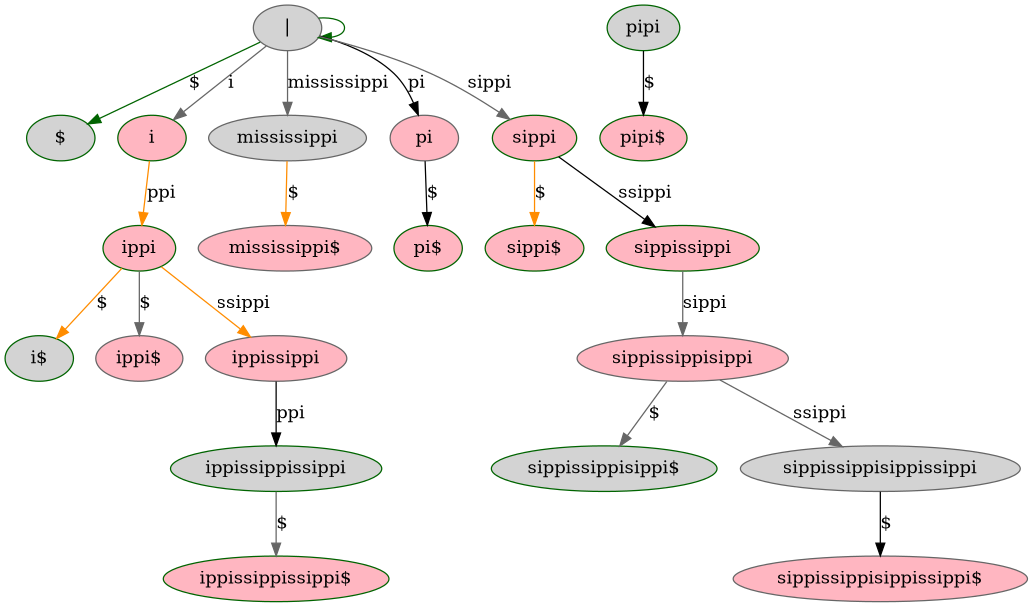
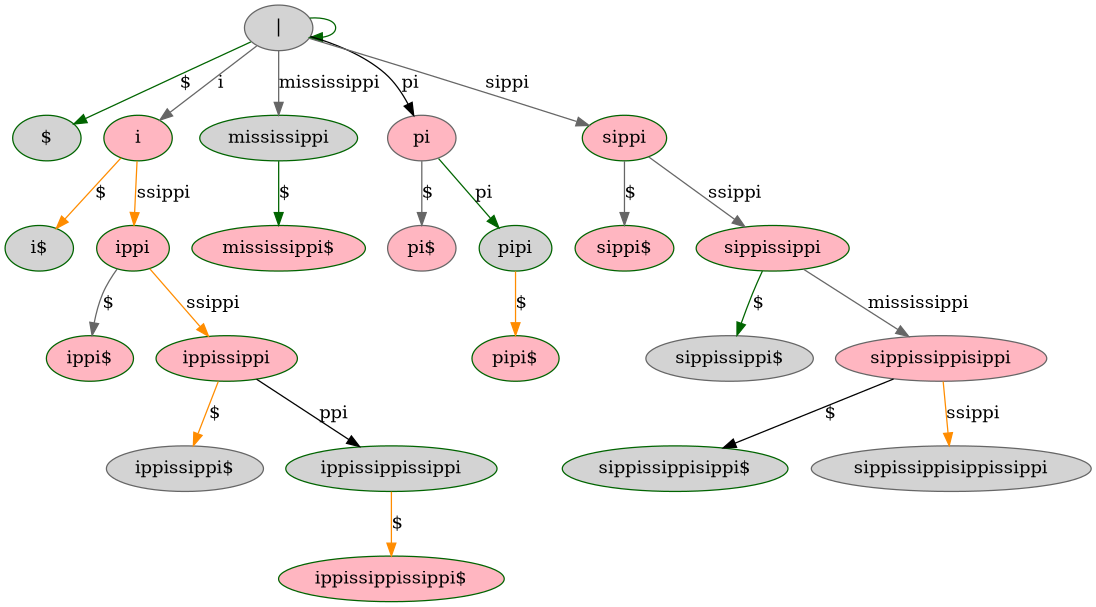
  digraph {
    node [color=darkgreen fillcolor=lightpink style=filled]
    edge [color=gray40]
    "|" [color=gray40 fillcolor=lightgrey]
    n2 [fillcolor=lightgrey label="$"]
    n3 [label=i]
-   n4 [color=gray40 fillcolor=lightgrey label=mississippi]
+   n4 [fillcolor=lightgrey label=mississippi]
    n5 [color=gray40 label=pi]
    n6 [label=sippi]
    n7 [fillcolor=lightgrey label="i$"]
    n8 [label=ippi]
-   n9 [color=gray40 label="mississippi$"]
-   n10 [label="pi$"]
+   n9 [label="mississippi$"]
+   n10 [color=gray40 label="pi$"]
    n11 [fillcolor=lightgrey label=pipi]
    n12 [label="sippi$"]
    n13 [label=sippissippi]
-   n14 [color=gray40 label="ippi$"]
-   n15 [color=gray40 label=ippissippi]
+   n14 [label="ippi$"]
+   n15 [label=ippissippi]
+   n16 [color=gray40 fillcolor=lightgrey label="ippissippi$"]
    n17 [fillcolor=lightgrey label=ippissippissippi]
    n18 [label="ippissippissippi$"]
    n19 [label="pipi$"]
+   n20 [color=gray40 fillcolor=lightgrey label="sippissippi$"]
    n21 [color=gray40 label=sippissippisippi]
    n22 [fillcolor=lightgrey label="sippissippisippi$"]
    n23 [color=gray40 fillcolor=lightgrey label=sippissippisippissippi]
-   n24 [color=gray40 label="sippissippisippissippi$"]
    "|" -> "|" [color=darkgreen]
    "|" -> n2 [color=darkgreen label="$"]
    "|" -> n3 [label=i]
    "|" -> n4 [label=mississippi]
    "|" -> n5 [color=black label=pi]
    "|" -> n6 [label=sippi]
-   n8 -> n7 [color=darkorange label="$"]
-   n3 -> n8 [color=darkorange label=ppi]
-   n4 -> n9 [color=darkorange label="$"]
-   n5 -> n10 [color=black label="$"]
-   n6 -> n12 [color=darkorange label="$"]
-   n6 -> n13 [color=black label=ssippi]
+   n3 -> n7 [color=darkorange label="$"]
+   n3 -> n8 [color=darkorange label=ssippi]
+   n4 -> n9 [color=darkgreen label="$"]
+   n5 -> n10 [label="$"]
+   n5 -> n11 [color=darkgreen label=pi]
+   n6 -> n12 [label="$"]
+   n6 -> n13 [label=ssippi]
    n8 -> n14 [label="$"]
    n8 -> n15 [color=darkorange label=ssippi]
-   n11 -> n19 [color=black label="$"]
-   n13 -> n21 [label=sippi]
+   n11 -> n19 [color=darkorange label="$"]
+   n13 -> n20 [color=darkgreen label="$"]
+   n13 -> n21 [label=mississippi]
+   n15 -> n16 [color=darkorange label="$"]
    n15 -> n17 [color=black label=ppi]
-   n17 -> n18 [label="$"]
-   n21 -> n22 [label="$"]
-   n21 -> n23 [label=ssippi]
-   n23 -> n24 [color=black label="$"]
+   n17 -> n18 [color=darkorange label="$"]
+   n21 -> n22 [color=black label="$"]
+   n21 -> n23 [color=darkorange label=ssippi]
  }
